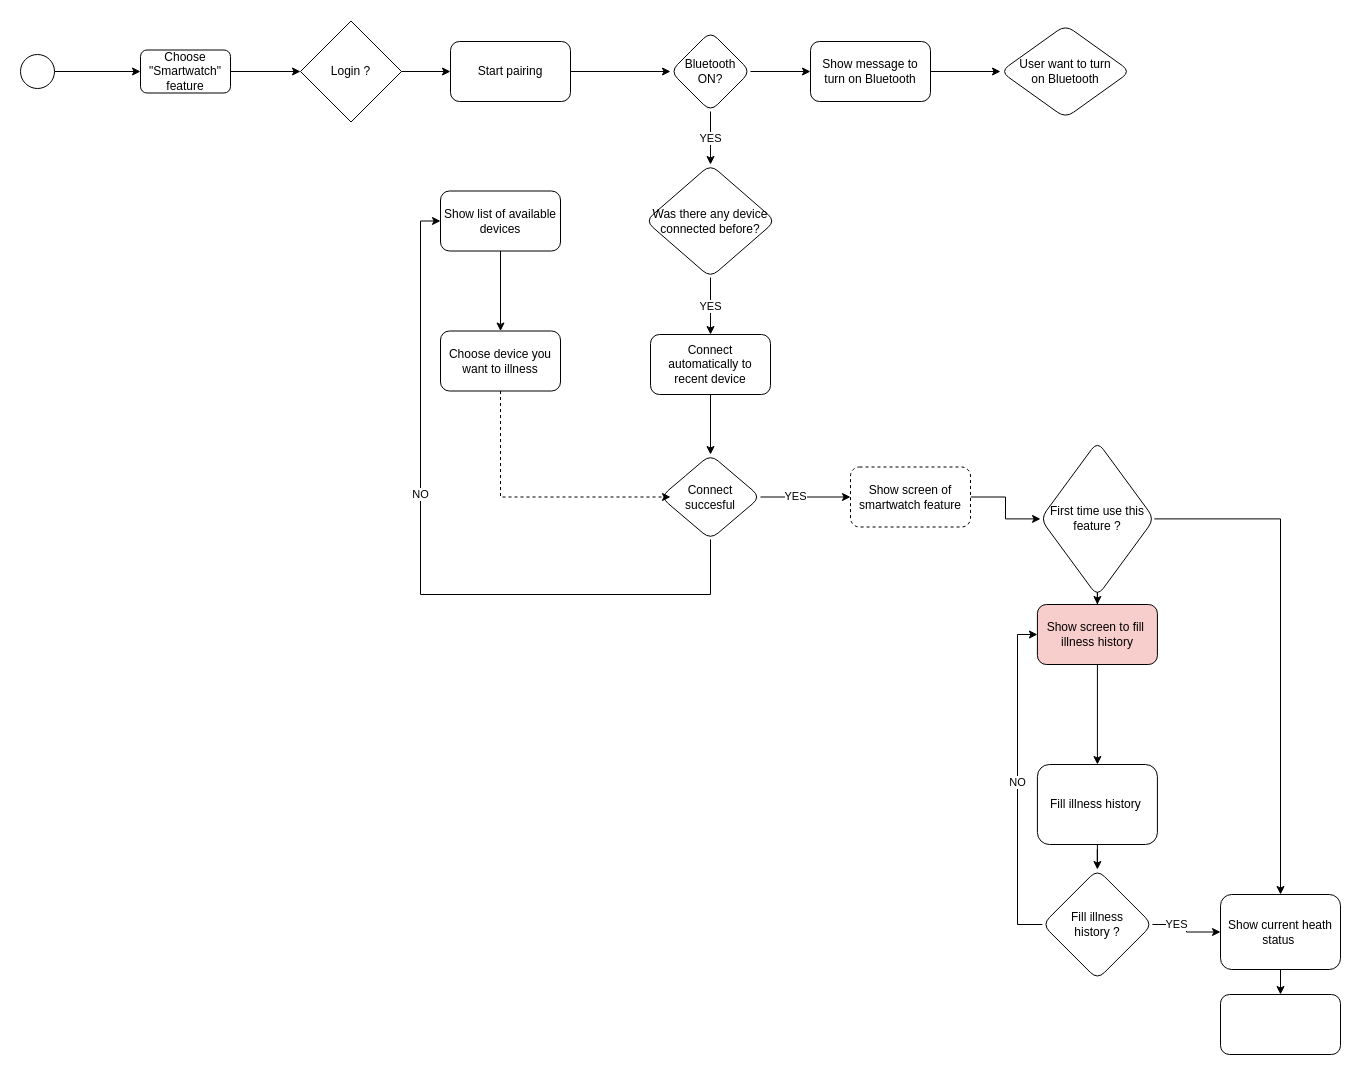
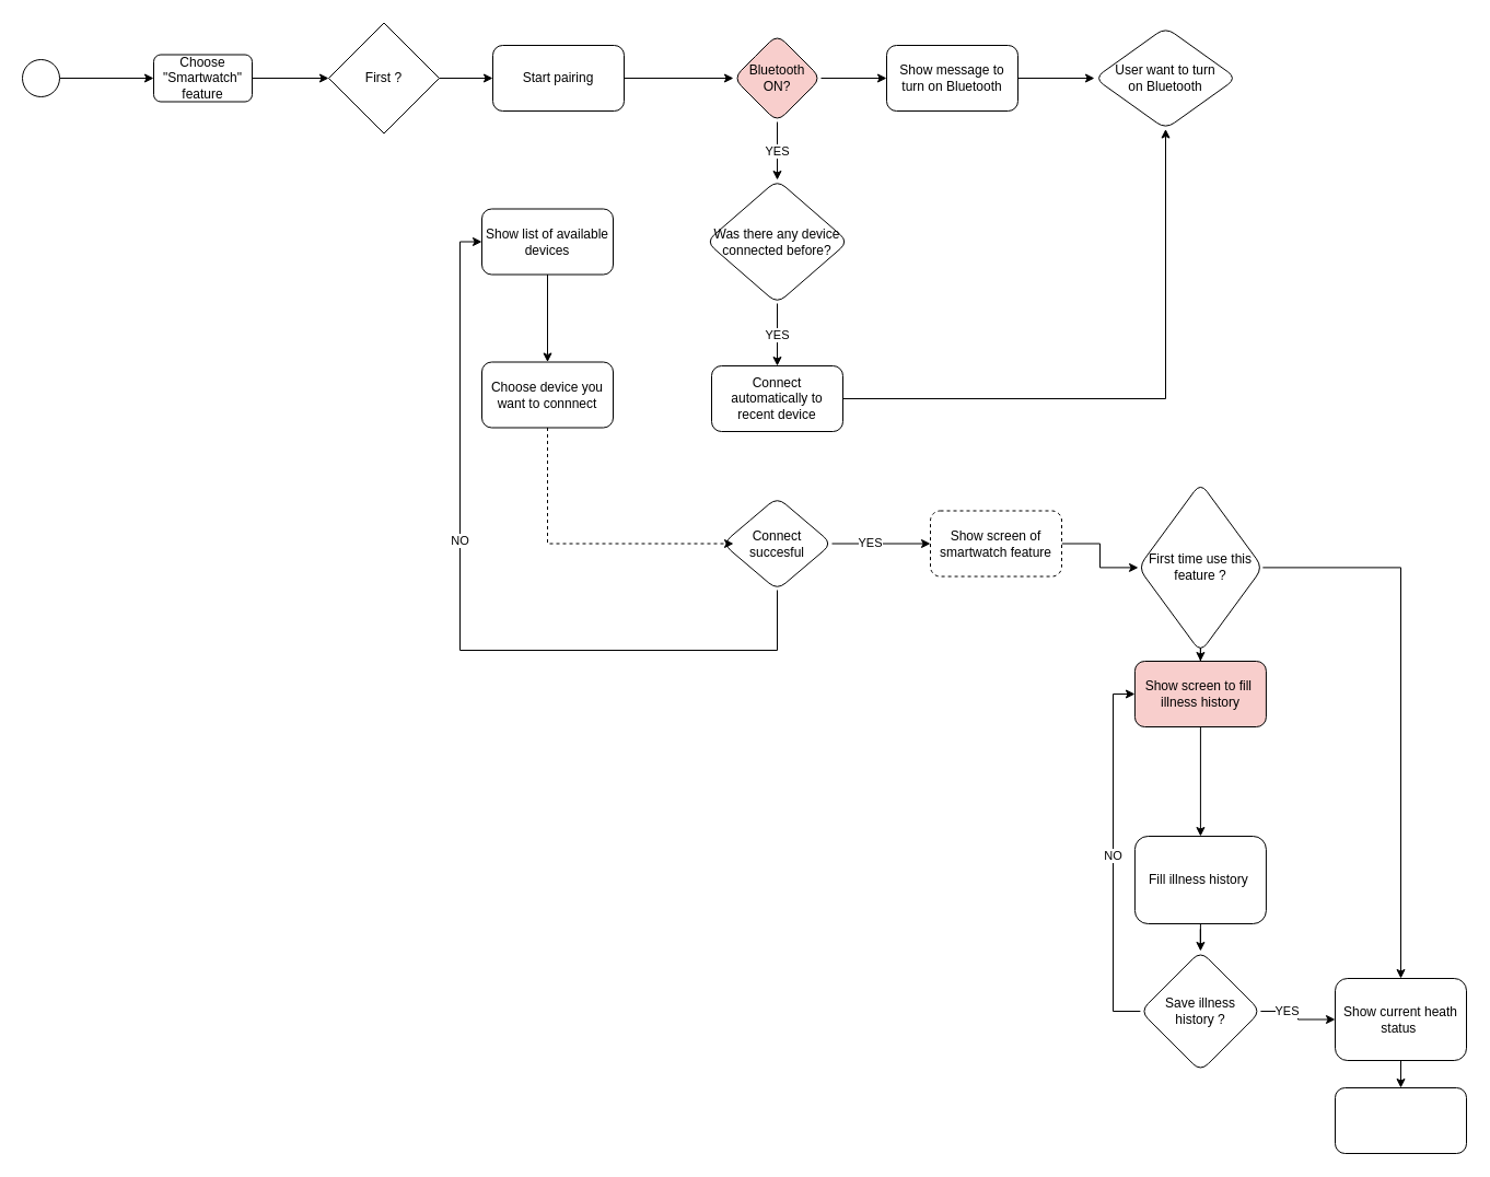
  <mxCell id="0" />
  <mxCell id="1" parent="0" />
  <mxCell id="2" style="edgeStyle=orthogonalEdgeStyle;rounded=0;orthogonalLoop=1;jettySize=auto;html=1;entryX=0;entryY=0.5;entryDx=0;entryDy=0;" edge="1" parent="1" source="3" target="5"><mxGeometry relative="1" as="geometry" /></mxCell>
  <mxCell id="3" value="" style="ellipse;whiteSpace=wrap;html=1;aspect=fixed;" vertex="1" parent="1"><mxGeometry x="20" y="54" width="34" height="34" as="geometry" /></mxCell>
  <mxCell id="4" value="" style="edgeStyle=orthogonalEdgeStyle;rounded=0;orthogonalLoop=1;jettySize=auto;html=1;entryX=0;entryY=0.5;entryDx=0;entryDy=0;" edge="1" parent="1" source="5" target="7"><mxGeometry relative="1" as="geometry"><mxPoint x="250" y="84" as="targetPoint" /></mxGeometry></mxCell>
  <mxCell id="5" value="Choose &quot;Smartwatch&quot; feature" style="rounded=1;whiteSpace=wrap;html=1;" vertex="1" parent="1"><mxGeometry x="140" y="49.5" width="90" height="43" as="geometry" /></mxCell>
  <mxCell id="6" style="edgeStyle=orthogonalEdgeStyle;rounded=0;orthogonalLoop=1;jettySize=auto;html=1;entryX=0;entryY=0.5;entryDx=0;entryDy=0;" edge="1" parent="1" source="7" target="9"><mxGeometry relative="1" as="geometry" /></mxCell>
- <mxCell id="7" value="Login ?" style="rhombus;whiteSpace=wrap;html=1;" vertex="1" parent="1"><mxGeometry x="300" y="20.5" width="101" height="101" as="geometry" /></mxCell>
+ <mxCell id="7" value="First ?" style="rhombus;whiteSpace=wrap;html=1;" vertex="1" parent="1"><mxGeometry x="300" y="20.5" width="101" height="101" as="geometry" /></mxCell>
  <mxCell id="8" value="" style="edgeStyle=orthogonalEdgeStyle;rounded=0;orthogonalLoop=1;jettySize=auto;html=1;" edge="1" parent="1" source="9" target="12"><mxGeometry relative="1" as="geometry" /></mxCell>
  <mxCell id="9" value="Start pairing" style="rounded=1;whiteSpace=wrap;html=1;" vertex="1" parent="1"><mxGeometry x="450" y="41" width="120" height="60" as="geometry" /></mxCell>
  <mxCell id="10" value="" style="edgeStyle=orthogonalEdgeStyle;rounded=0;orthogonalLoop=1;jettySize=auto;html=1;" edge="1" parent="1" source="12" target="14"><mxGeometry relative="1" as="geometry" /></mxCell>
  <mxCell id="11" value="YES" style="edgeStyle=orthogonalEdgeStyle;rounded=0;orthogonalLoop=1;jettySize=auto;html=1;" edge="1" parent="1" source="12" target="17"><mxGeometry relative="1" as="geometry" /></mxCell>
- <mxCell id="12" value="Bluetooth ON?" style="rhombus;whiteSpace=wrap;html=1;rounded=1;" vertex="1" parent="1"><mxGeometry x="670" y="31" width="80" height="80" as="geometry" /></mxCell>
+ <mxCell id="12" value="Bluetooth ON?" style="rhombus;whiteSpace=wrap;html=1;rounded=1;fillColor=#f8cecc;" vertex="1" parent="1"><mxGeometry x="670" y="31" width="80" height="80" as="geometry" /></mxCell>
  <mxCell id="13" value="" style="edgeStyle=orthogonalEdgeStyle;rounded=0;orthogonalLoop=1;jettySize=auto;html=1;" edge="1" parent="1" source="14" target="15"><mxGeometry relative="1" as="geometry" /></mxCell>
  <mxCell id="14" value="Show message to turn on Bluetooth" style="whiteSpace=wrap;html=1;rounded=1;" vertex="1" parent="1"><mxGeometry x="810" y="41" width="120" height="60" as="geometry" /></mxCell>
  <mxCell id="15" value="User want to turn &lt;br&gt;on Bluetooth" style="rhombus;whiteSpace=wrap;html=1;rounded=1;" vertex="1" parent="1"><mxGeometry x="1000" y="24.5" width="130" height="93" as="geometry" /></mxCell>
  <mxCell id="16" value="YES" style="edgeStyle=orthogonalEdgeStyle;rounded=0;orthogonalLoop=1;jettySize=auto;html=1;" edge="1" parent="1" source="17" target="19"><mxGeometry relative="1" as="geometry" /></mxCell>
  <mxCell id="17" value="Was there any device connected before?" style="rhombus;whiteSpace=wrap;html=1;rounded=1;" vertex="1" parent="1"><mxGeometry x="645" y="164" width="130" height="113" as="geometry" /></mxCell>
- <mxCell id="18" value="" style="edgeStyle=orthogonalEdgeStyle;rounded=0;orthogonalLoop=1;jettySize=auto;html=1;" edge="1" parent="1" source="19" target="24"><mxGeometry relative="1" as="geometry" /></mxCell>
+ <mxCell id="18" value="" style="edgeStyle=orthogonalEdgeStyle;rounded=0;orthogonalLoop=1;jettySize=auto;html=1;" edge="1" parent="1" source="19" target="15"><mxGeometry relative="1" as="geometry" /></mxCell>
  <mxCell id="19" value="Connect automatically to recent device" style="whiteSpace=wrap;html=1;rounded=1;" vertex="1" parent="1"><mxGeometry x="650" y="334" width="120" height="60" as="geometry" /></mxCell>
  <mxCell id="20" style="edgeStyle=orthogonalEdgeStyle;rounded=0;orthogonalLoop=1;jettySize=auto;html=1;entryX=0;entryY=0.5;entryDx=0;entryDy=0;" edge="1" parent="1" source="24" target="26"><mxGeometry relative="1" as="geometry"><Array as="points"><mxPoint x="710" y="594" /><mxPoint x="420" y="594" /><mxPoint x="420" y="220" /></Array></mxGeometry></mxCell>
  <mxCell id="21" value="NO" style="edgeLabel;html=1;align=center;verticalAlign=middle;resizable=0;points=[];" vertex="1" connectable="0" parent="20"><mxGeometry x="0.207" y="1" relative="1" as="geometry"><mxPoint as="offset" /></mxGeometry></mxCell>
  <mxCell id="22" style="edgeStyle=orthogonalEdgeStyle;rounded=0;orthogonalLoop=1;jettySize=auto;html=1;entryX=0;entryY=0.5;entryDx=0;entryDy=0;" edge="1" parent="1" source="24" target="30"><mxGeometry relative="1" as="geometry"><mxPoint x="870" y="496.5" as="targetPoint" /></mxGeometry></mxCell>
  <mxCell id="23" value="YES" style="edgeLabel;html=1;align=center;verticalAlign=middle;resizable=0;points=[];" vertex="1" connectable="0" parent="22"><mxGeometry x="-0.245" y="1" relative="1" as="geometry"><mxPoint as="offset" /></mxGeometry></mxCell>
  <mxCell id="24" value="Connect succesful" style="rhombus;whiteSpace=wrap;html=1;rounded=1;" vertex="1" parent="1"><mxGeometry x="660" y="454" width="100" height="85" as="geometry" /></mxCell>
  <mxCell id="25" value="" style="edgeStyle=orthogonalEdgeStyle;rounded=0;orthogonalLoop=1;jettySize=auto;html=1;" edge="1" parent="1" source="26" target="28"><mxGeometry relative="1" as="geometry" /></mxCell>
  <mxCell id="26" value="Show list of available devices" style="whiteSpace=wrap;html=1;rounded=1;" vertex="1" parent="1"><mxGeometry x="440" y="190.5" width="120" height="60" as="geometry" /></mxCell>
  <mxCell id="27" style="edgeStyle=orthogonalEdgeStyle;rounded=0;orthogonalLoop=1;jettySize=auto;html=1;entryX=0.1;entryY=0.5;entryDx=0;entryDy=0;entryPerimeter=0;dashed=1;" edge="1" parent="1" source="28" target="24"><mxGeometry relative="1" as="geometry"><Array as="points"><mxPoint x="500" y="496" /></Array></mxGeometry></mxCell>
- <mxCell id="28" value="Choose device you want to illness" style="whiteSpace=wrap;html=1;rounded=1;" vertex="1" parent="1"><mxGeometry x="440" y="330.5" width="120" height="60" as="geometry" /></mxCell>
+ <mxCell id="28" value="Choose device you want to connnect" style="whiteSpace=wrap;html=1;rounded=1;" vertex="1" parent="1"><mxGeometry x="440" y="330.5" width="120" height="60" as="geometry" /></mxCell>
  <mxCell id="29" value="" style="edgeStyle=orthogonalEdgeStyle;rounded=0;orthogonalLoop=1;jettySize=auto;html=1;" edge="1" parent="1" source="30" target="33"><mxGeometry relative="1" as="geometry" /></mxCell>
  <mxCell id="30" value="Show screen of smartwatch feature" style="rounded=1;whiteSpace=wrap;html=1;dashed=1;" vertex="1" parent="1"><mxGeometry x="850" y="466.5" width="120" height="60" as="geometry" /></mxCell>
  <mxCell id="31" value="" style="edgeStyle=orthogonalEdgeStyle;rounded=0;orthogonalLoop=1;jettySize=auto;html=1;" edge="1" parent="1" source="33" target="35"><mxGeometry relative="1" as="geometry" /></mxCell>
  <mxCell id="32" style="edgeStyle=orthogonalEdgeStyle;rounded=0;orthogonalLoop=1;jettySize=auto;html=1;entryX=0.5;entryY=0;entryDx=0;entryDy=0;" edge="1" parent="1" source="33" target="41"><mxGeometry relative="1" as="geometry" /></mxCell>
  <mxCell id="33" value="First time use this feature ?" style="rhombus;whiteSpace=wrap;html=1;rounded=1;" vertex="1" parent="1"><mxGeometry x="1040" y="440.88" width="113.84" height="155" as="geometry" /></mxCell>
  <mxCell id="34" value="" style="edgeStyle=orthogonalEdgeStyle;rounded=0;orthogonalLoop=1;jettySize=auto;html=1;entryX=0.5;entryY=0;entryDx=0;entryDy=0;" edge="1" parent="1" source="35" target="43"><mxGeometry relative="1" as="geometry"><mxPoint x="1160" y="754" as="targetPoint" /></mxGeometry></mxCell>
  <mxCell id="35" value="Show screen to fill&amp;nbsp; illness history" style="whiteSpace=wrap;html=1;rounded=1;fillColor=#f8cecc;" vertex="1" parent="1"><mxGeometry x="1036.92" y="604" width="120" height="60" as="geometry" /></mxCell>
  <mxCell id="36" value="NO" style="edgeStyle=orthogonalEdgeStyle;rounded=0;orthogonalLoop=1;jettySize=auto;html=1;entryX=0;entryY=0.5;entryDx=0;entryDy=0;exitX=0;exitY=0.5;exitDx=0;exitDy=0;" edge="1" parent="1" source="39" target="35"><mxGeometry relative="1" as="geometry"><Array as="points"><mxPoint x="1017" y="924" /><mxPoint x="1017" y="634" /></Array></mxGeometry></mxCell>
  <mxCell id="37" style="edgeStyle=orthogonalEdgeStyle;rounded=0;orthogonalLoop=1;jettySize=auto;html=1;entryX=0;entryY=0.5;entryDx=0;entryDy=0;" edge="1" parent="1" source="39" target="41"><mxGeometry relative="1" as="geometry" /></mxCell>
  <mxCell id="38" value="YES" style="edgeLabel;html=1;align=center;verticalAlign=middle;resizable=0;points=[];" vertex="1" connectable="0" parent="37"><mxGeometry x="-0.356" y="1" relative="1" as="geometry"><mxPoint as="offset" /></mxGeometry></mxCell>
- <mxCell id="39" value="Fill illness &lt;br&gt;history ?" style="rhombus;whiteSpace=wrap;html=1;rounded=1;" vertex="1" parent="1"><mxGeometry x="1041.92" y="869" width="110" height="110" as="geometry" /></mxCell>
+ <mxCell id="39" value="Save illness &lt;br&gt;history ?" style="rhombus;whiteSpace=wrap;html=1;rounded=1;" vertex="1" parent="1"><mxGeometry x="1041.92" y="869" width="110" height="110" as="geometry" /></mxCell>
  <mxCell id="40" value="" style="edgeStyle=orthogonalEdgeStyle;rounded=0;orthogonalLoop=1;jettySize=auto;html=1;" edge="1" parent="1" source="41" target="44"><mxGeometry relative="1" as="geometry" /></mxCell>
  <mxCell id="41" value="Show current heath status&amp;nbsp;" style="whiteSpace=wrap;html=1;rounded=1;" vertex="1" parent="1"><mxGeometry x="1220" y="894" width="120" height="75" as="geometry" /></mxCell>
  <mxCell id="42" style="edgeStyle=orthogonalEdgeStyle;rounded=0;orthogonalLoop=1;jettySize=auto;html=1;entryX=0.5;entryY=0;entryDx=0;entryDy=0;" edge="1" parent="1" source="43" target="39"><mxGeometry relative="1" as="geometry" /></mxCell>
  <mxCell id="43" value="Fill illness history&amp;nbsp;" style="whiteSpace=wrap;html=1;rounded=1;" vertex="1" parent="1"><mxGeometry x="1036.92" y="764" width="120" height="80" as="geometry" /></mxCell>
  <mxCell id="44" value="" style="whiteSpace=wrap;html=1;rounded=1;" vertex="1" parent="1"><mxGeometry x="1220" y="994" width="120" height="60" as="geometry" /></mxCell>
